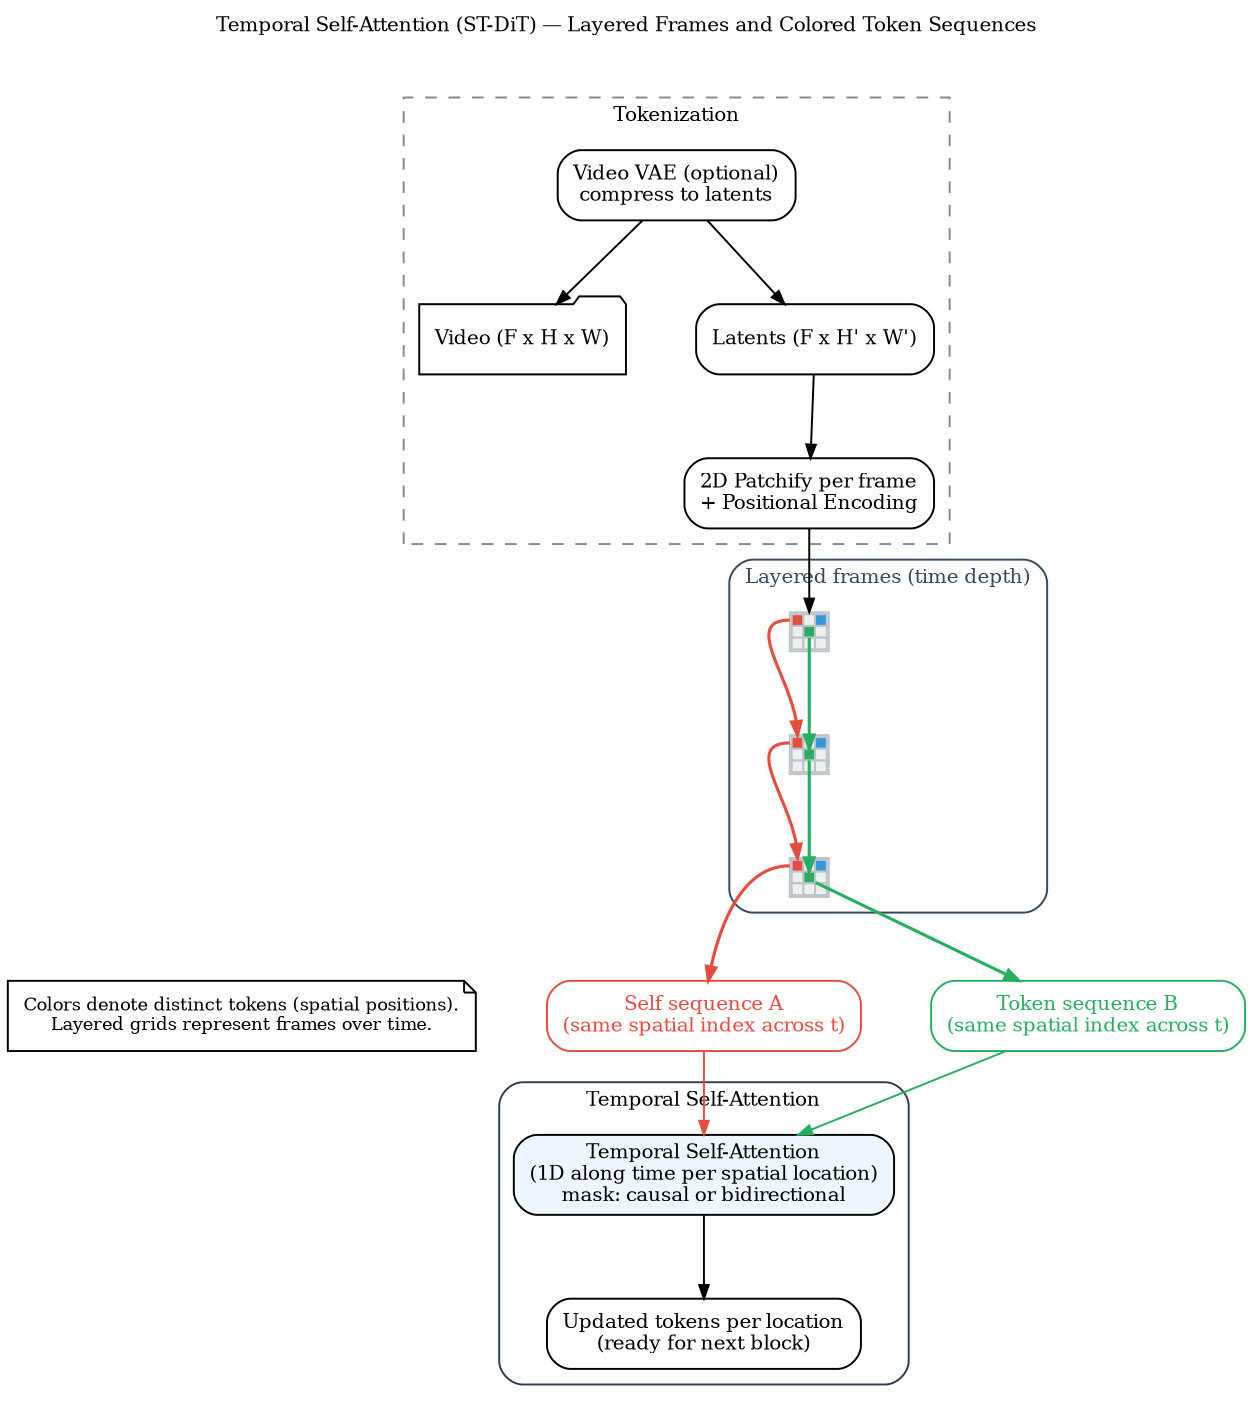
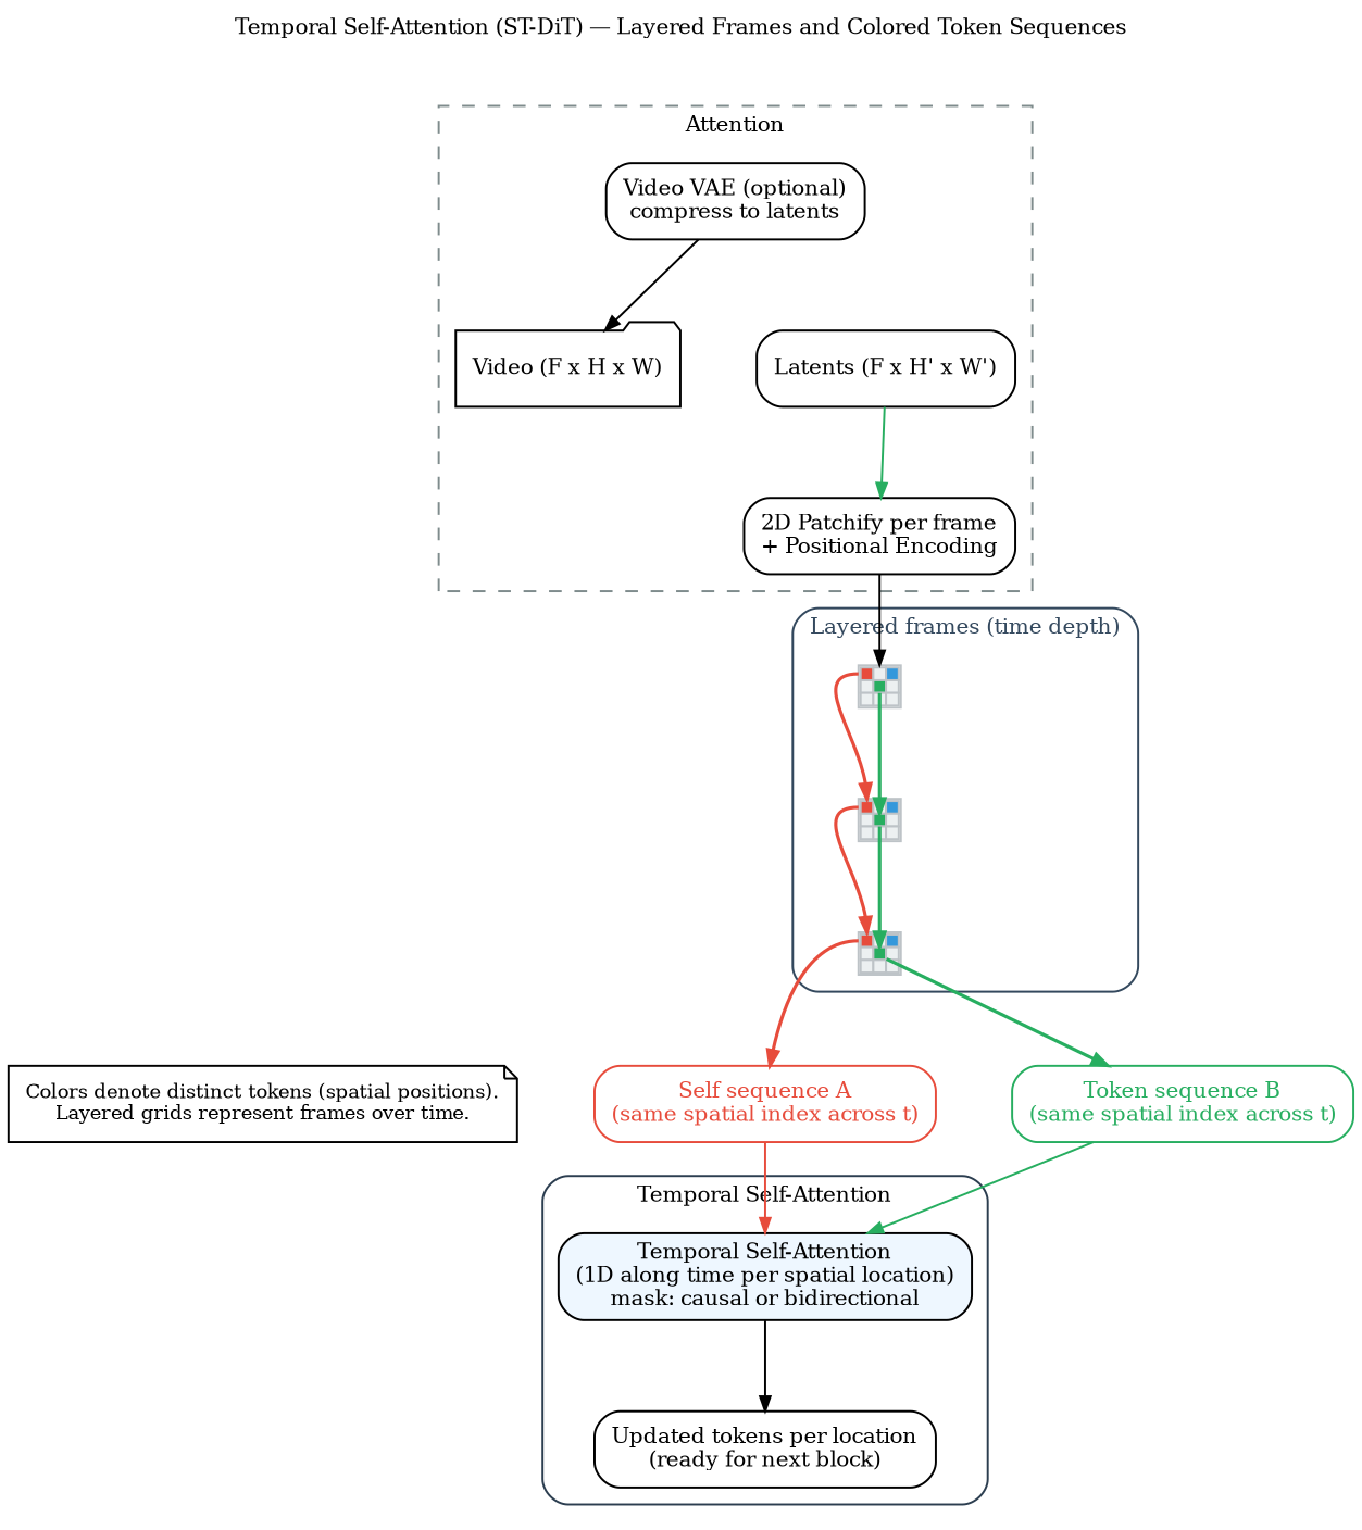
  digraph {
    compound=true
    fontsize=10
    label="Temporal Self-Attention (ST-DiT) — Layered Frames and Colored Token Sequences"
    labelloc=t
    nodesep=0.5
    rankdir=TB
    ranksep=0.6
    node [fontsize=10 shape=box style=rounded]
    edge [arrowsize=0.7 fontsize=9]
    n1 [label="Video (F x H x W)" shape=folder]
    n2 [label="Video VAE (optional)\ncompress to latents"]
    n3 [label="Latents (F x H' x W')"]
    n4 [label="2D Patchify per frame\n+ Positional Encoding"]
    n5 [label=<         <TABLE BORDER="1" CELLBORDER="1" CELLSPACING="0" COLOR="#bdc3c7">           <TR>             <TD PORT="a1" BGCOLOR="#e74c3c"></TD>             <TD BGCOLOR="#ecf0f1"></TD>             <TD BGCOLOR="#3498db"></TD>           </TR>           <TR>             <TD BGCOLOR="#ecf0f1"></TD>             <TD PORT="b1" BGCOLOR="#27ae60"></TD>             <TD BGCOLOR="#ecf0f1"></TD>           </TR>           <TR>             <TD BGCOLOR="#ecf0f1"></TD>             <TD BGCOLOR="#ecf0f1"></TD>             <TD BGCOLOR="#ecf0f1"></TD>           </TR>         </TABLE>       > shape=plain]
    n6 [label=<         <TABLE BORDER="1" CELLBORDER="1" CELLSPACING="0" COLOR="#bdc3c7">           <TR>             <TD PORT="a2" BGCOLOR="#e74c3c"></TD>             <TD BGCOLOR="#ecf0f1"></TD>             <TD BGCOLOR="#3498db"></TD>           </TR>           <TR>             <TD BGCOLOR="#ecf0f1"></TD>             <TD PORT="b2" BGCOLOR="#27ae60"></TD>             <TD BGCOLOR="#ecf0f1"></TD>           </TR>           <TR>             <TD BGCOLOR="#ecf0f1"></TD>             <TD BGCOLOR="#ecf0f1"></TD>             <TD BGCOLOR="#ecf0f1"></TD>           </TR>         </TABLE>       > shape=plain]
    n7 [label=<         <TABLE BORDER="1" CELLBORDER="1" CELLSPACING="0" COLOR="#bdc3c7">           <TR>             <TD PORT="a3" BGCOLOR="#e74c3c"></TD>             <TD BGCOLOR="#ecf0f1"></TD>             <TD BGCOLOR="#3498db"></TD>           </TR>           <TR>             <TD BGCOLOR="#ecf0f1"></TD>             <TD PORT="b3" BGCOLOR="#27ae60"></TD>             <TD BGCOLOR="#ecf0f1"></TD>           </TR>           <TR>             <TD BGCOLOR="#ecf0f1"></TD>             <TD BGCOLOR="#ecf0f1"></TD>             <TD BGCOLOR="#ecf0f1"></TD>           </TR>         </TABLE>       > shape=plain]
    n8 [fillcolor="#eef7ff" label="Temporal Self-Attention\n(1D along time per spatial location)\nmask: causal or bidirectional" style="rounded,filled"]
    n9 [label="Updated tokens per location\n(ready for next block)"]
    n10 [color="#e74c3c" fontcolor="#e74c3c" label="Self sequence A\n(same spatial index across t)"]
    n11 [color="#27ae60" fontcolor="#27ae60" label="Token sequence B\n(same spatial index across t)"]
    n12 [fontsize=9 label="Colors denote distinct tokens (spatial positions).\nLayered grids represent frames over time." shape=note]
    subgraph cluster_1 {
      color="#7f8c8d"
-     label=Tokenization
+     label=Attention
      style=dashed
      n1
      n2
      n3
      n4
    }
    subgraph cluster_2 {
      color="#34495e"
      fontcolor="#34495e"
      label="Layered frames (time depth)"
      style=rounded
      n5
      n6
      n7
    }
    subgraph cluster_3 {
      color="#2c3e50"
      label="Temporal Self-Attention"
      style=rounded
      n8
      n9
    }
    n2 -> n1
-   n2 -> n3
-   n3 -> n4
+   n3 -> n4 [color="#27ae60"]
    n4 -> n5
    n5 -> n6 [style=invis]
    n5 -> n6 [color="#e74c3c" headport=a2 penwidth=1.6 tailport=a1]
    n5 -> n6 [color="#27ae60" headport=b2 penwidth=1.6 tailport=b1]
    n6 -> n7 [style=invis]
    n6 -> n7 [color="#e74c3c" headport=a3 penwidth=1.6 tailport=a2]
    n6 -> n7 [color="#27ae60" headport=b3 penwidth=1.6 tailport=b2]
    n7 -> n10 [color="#e74c3c" penwidth=1.6 tailport=a3]
    n7 -> n11 [color="#27ae60" penwidth=1.6 tailport=b3]
    n8 -> n9
    n10 -> n8 [color="#e74c3c"]
    n11 -> n8 [color="#27ae60"]
    n12 -> n8 [style=invis]
  }
